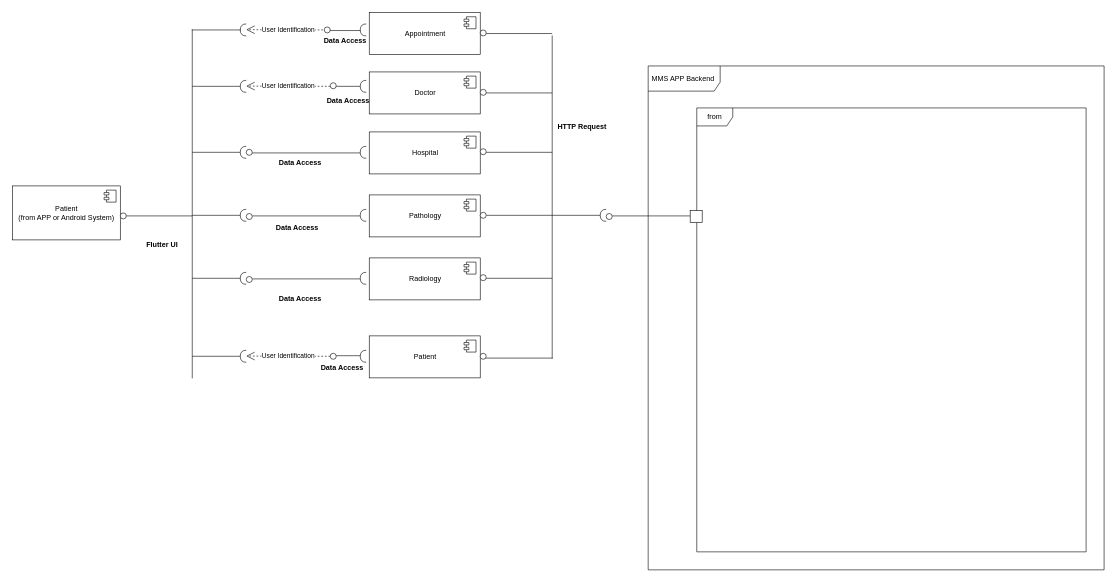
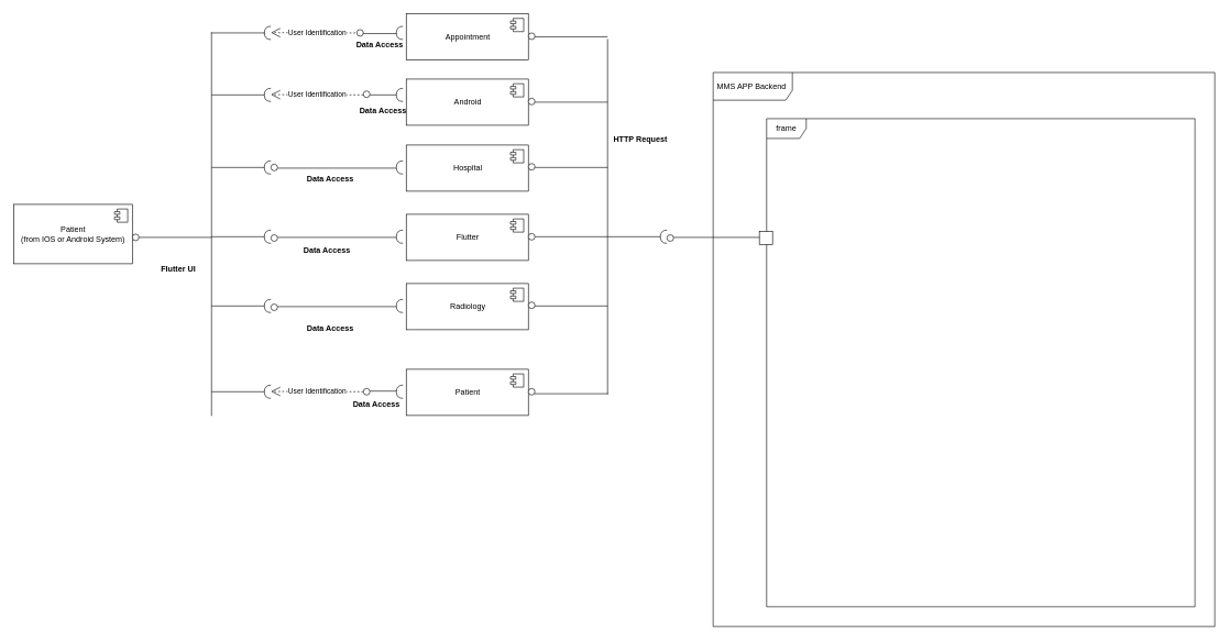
  <mxCell id="0" />
  <mxCell id="1" parent="0" />
- <mxCell id="2" value="Patient&lt;br&gt;(from APP or Android System)" style="html=1;dropTarget=0;" parent="1" vertex="1"><mxGeometry x="20" y="309" width="180" height="90" as="geometry" /></mxCell>
+ <mxCell id="2" value="Patient&lt;br&gt;(from IOS or Android System)" style="html=1;dropTarget=0;" parent="1" vertex="1"><mxGeometry x="20" y="309" width="180" height="90" as="geometry" /></mxCell>
  <mxCell id="3" value="" style="shape=component;jettyWidth=8;jettyHeight=4;" parent="2" vertex="1"><mxGeometry x="1" width="20" height="20" relative="1" as="geometry"><mxPoint x="-27" y="7" as="offset" /></mxGeometry></mxCell>
  <mxCell id="4" value="" style="shape=mxgraph.bpmn.shape;html=1;verticalLabelPosition=bottom;labelBackgroundColor=#ffffff;verticalAlign=top;align=center;perimeter=ellipsePerimeter;outlineConnect=0;outline=standard;symbol=general;" parent="1" vertex="1"><mxGeometry x="200" y="354" width="10" height="10" as="geometry" /></mxCell>
  <mxCell id="5" value="Flutter UI" style="text;align=center;fontStyle=1;verticalAlign=middle;spacingLeft=3;spacingRight=3;strokeColor=none;rotatable=0;points=[[0,0.5],[1,0.5]];portConstraint=eastwest;" parent="1" vertex="1"><mxGeometry x="230" y="394" width="80" height="26" as="geometry" /></mxCell>
  <mxCell id="6" value="" style="line;strokeWidth=1;fillColor=none;align=left;verticalAlign=middle;spacingTop=-1;spacingLeft=3;spacingRight=3;rotatable=0;labelPosition=right;points=[];portConstraint=eastwest;" parent="1" vertex="1"><mxGeometry x="210" y="355" width="110" height="8" as="geometry" /></mxCell>
  <mxCell id="7" value="" style="shape=partialRectangle;whiteSpace=wrap;html=1;bottom=0;right=0;fillColor=none;" parent="1" vertex="1"><mxGeometry x="320" y="49" width="80" height="580" as="geometry" /></mxCell>
  <mxCell id="8" value="" style="shape=requiredInterface;html=1;verticalLabelPosition=bottom;direction=west;" parent="1" vertex="1"><mxGeometry x="400" y="39" width="10" height="20" as="geometry" /></mxCell>
  <mxCell id="9" value="User Identification" style="endArrow=open;endSize=12;dashed=1;html=1;" parent="1" edge="1"><mxGeometry width="160" relative="1" as="geometry"><mxPoint x="550" y="49" as="sourcePoint" /><mxPoint x="410" y="48.58" as="targetPoint" /></mxGeometry></mxCell>
  <mxCell id="10" value="" style="shape=mxgraph.bpmn.shape;html=1;verticalLabelPosition=bottom;labelBackgroundColor=#ffffff;verticalAlign=top;align=center;perimeter=ellipsePerimeter;outlineConnect=0;outline=standard;symbol=general;" parent="1" vertex="1"><mxGeometry x="540" y="44" width="10" height="10" as="geometry" /></mxCell>
  <mxCell id="11" value="" style="line;strokeWidth=1;fillColor=none;align=left;verticalAlign=middle;spacingTop=-1;spacingLeft=3;spacingRight=3;rotatable=0;labelPosition=right;points=[];portConstraint=eastwest;" parent="1" vertex="1"><mxGeometry x="550" y="46" width="50" height="8" as="geometry" /></mxCell>
  <mxCell id="12" value="" style="line;strokeWidth=1;fillColor=none;align=left;verticalAlign=middle;spacingTop=-1;spacingLeft=3;spacingRight=3;rotatable=0;labelPosition=right;points=[];portConstraint=eastwest;" parent="1" vertex="1"><mxGeometry x="320" y="139" width="80" height="8" as="geometry" /></mxCell>
  <mxCell id="13" value="" style="shape=requiredInterface;html=1;verticalLabelPosition=bottom;direction=west;" parent="1" vertex="1"><mxGeometry x="400" y="133" width="10" height="20" as="geometry" /></mxCell>
  <mxCell id="14" value="User Identification" style="endArrow=open;endSize=12;dashed=1;html=1;" parent="1" edge="1"><mxGeometry width="160" relative="1" as="geometry"><mxPoint x="550" y="143" as="sourcePoint" /><mxPoint x="410" y="142.58" as="targetPoint" /></mxGeometry></mxCell>
  <mxCell id="15" value="" style="shape=mxgraph.bpmn.shape;html=1;verticalLabelPosition=bottom;labelBackgroundColor=#ffffff;verticalAlign=top;align=center;perimeter=ellipsePerimeter;outlineConnect=0;outline=standard;symbol=general;" parent="1" vertex="1"><mxGeometry x="550" y="137" width="10" height="10" as="geometry" /></mxCell>
  <mxCell id="16" value="" style="line;strokeWidth=1;fillColor=none;align=left;verticalAlign=middle;spacingTop=-1;spacingLeft=3;spacingRight=3;rotatable=0;labelPosition=right;points=[];portConstraint=eastwest;" parent="1" vertex="1"><mxGeometry x="560" y="139" width="40" height="8" as="geometry" /></mxCell>
  <mxCell id="17" value="" style="shape=requiredInterface;html=1;verticalLabelPosition=bottom;direction=west;" parent="1" vertex="1"><mxGeometry x="600" y="133" width="10" height="20" as="geometry" /></mxCell>
  <mxCell id="18" value="" style="shape=requiredInterface;html=1;verticalLabelPosition=bottom;direction=west;" parent="1" vertex="1"><mxGeometry x="600" y="39" width="10" height="20" as="geometry" /></mxCell>
  <mxCell id="19" value="Data Access" style="text;align=center;fontStyle=1;verticalAlign=middle;spacingLeft=3;spacingRight=3;strokeColor=none;rotatable=0;points=[[0,0.5],[1,0.5]];portConstraint=eastwest;" parent="1" vertex="1"><mxGeometry x="535" y="54" width="80" height="26" as="geometry" /></mxCell>
  <mxCell id="20" value="Data Access" style="text;align=center;fontStyle=1;verticalAlign=middle;spacingLeft=3;spacingRight=3;strokeColor=none;rotatable=0;points=[[0,0.5],[1,0.5]];portConstraint=eastwest;" parent="1" vertex="1"><mxGeometry x="540" y="153" width="80" height="26" as="geometry" /></mxCell>
  <mxCell id="21" value="Appointment" style="html=1;dropTarget=0;" parent="1" vertex="1"><mxGeometry x="615" y="20" width="185" height="70" as="geometry" /></mxCell>
  <mxCell id="22" value="" style="shape=component;jettyWidth=8;jettyHeight=4;" parent="21" vertex="1"><mxGeometry x="1" width="20" height="20" relative="1" as="geometry"><mxPoint x="-27" y="7" as="offset" /></mxGeometry></mxCell>
  <mxCell id="23" value="" style="shape=mxgraph.bpmn.shape;html=1;verticalLabelPosition=bottom;labelBackgroundColor=#ffffff;verticalAlign=top;align=center;perimeter=ellipsePerimeter;outlineConnect=0;outline=standard;symbol=general;" parent="1" vertex="1"><mxGeometry x="800" y="49" width="10" height="10" as="geometry" /></mxCell>
  <mxCell id="24" value="" style="line;strokeWidth=1;fillColor=none;align=left;verticalAlign=middle;spacingTop=-1;spacingLeft=3;spacingRight=3;rotatable=0;labelPosition=right;points=[];portConstraint=eastwest;" parent="1" vertex="1"><mxGeometry x="810" y="51" width="110" height="8" as="geometry" /></mxCell>
- <mxCell id="25" value="Doctor" style="html=1;dropTarget=0;" parent="1" vertex="1"><mxGeometry x="615" y="119" width="185" height="70" as="geometry" /></mxCell>
+ <mxCell id="25" value="Android" style="html=1;dropTarget=0;" parent="1" vertex="1"><mxGeometry x="615" y="119" width="185" height="70" as="geometry" /></mxCell>
  <mxCell id="26" value="" style="shape=component;jettyWidth=8;jettyHeight=4;" parent="25" vertex="1"><mxGeometry x="1" width="20" height="20" relative="1" as="geometry"><mxPoint x="-27" y="7" as="offset" /></mxGeometry></mxCell>
  <mxCell id="27" value="" style="shape=mxgraph.bpmn.shape;html=1;verticalLabelPosition=bottom;labelBackgroundColor=#ffffff;verticalAlign=top;align=center;perimeter=ellipsePerimeter;outlineConnect=0;outline=standard;symbol=general;" parent="1" vertex="1"><mxGeometry x="800" y="148" width="10" height="10" as="geometry" /></mxCell>
  <mxCell id="28" value="" style="line;strokeWidth=1;fillColor=none;align=left;verticalAlign=middle;spacingTop=-1;spacingLeft=3;spacingRight=3;rotatable=0;labelPosition=right;points=[];portConstraint=eastwest;" parent="1" vertex="1"><mxGeometry x="810" y="150" width="110" height="8" as="geometry" /></mxCell>
  <mxCell id="29" value="" style="line;strokeWidth=1;fillColor=none;align=left;verticalAlign=middle;spacingTop=-1;spacingLeft=3;spacingRight=3;rotatable=0;labelPosition=right;points=[];portConstraint=eastwest;" parent="1" vertex="1"><mxGeometry x="320" y="249" width="80" height="8" as="geometry" /></mxCell>
  <mxCell id="30" value="" style="shape=requiredInterface;html=1;verticalLabelPosition=bottom;direction=west;" parent="1" vertex="1"><mxGeometry x="400" y="243" width="10" height="20" as="geometry" /></mxCell>
  <mxCell id="31" value="" style="shape=mxgraph.bpmn.shape;html=1;verticalLabelPosition=bottom;labelBackgroundColor=#ffffff;verticalAlign=top;align=center;perimeter=ellipsePerimeter;outlineConnect=0;outline=standard;symbol=general;" parent="1" vertex="1"><mxGeometry x="410" y="248" width="10" height="10" as="geometry" /></mxCell>
  <mxCell id="32" value="" style="line;strokeWidth=1;fillColor=none;align=left;verticalAlign=middle;spacingTop=-1;spacingLeft=3;spacingRight=3;rotatable=0;labelPosition=right;points=[];portConstraint=eastwest;" parent="1" vertex="1"><mxGeometry x="420" y="250" width="180" height="8" as="geometry" /></mxCell>
  <mxCell id="33" value="" style="shape=requiredInterface;html=1;verticalLabelPosition=bottom;direction=west;" parent="1" vertex="1"><mxGeometry x="600" y="243" width="10" height="20" as="geometry" /></mxCell>
  <mxCell id="34" value="Data Access" style="text;align=center;fontStyle=1;verticalAlign=middle;spacingLeft=3;spacingRight=3;strokeColor=none;rotatable=0;points=[[0,0.5],[1,0.5]];portConstraint=eastwest;" parent="1" vertex="1"><mxGeometry x="460" y="257" width="80" height="26" as="geometry" /></mxCell>
  <mxCell id="35" value="Hospital" style="html=1;dropTarget=0;" parent="1" vertex="1"><mxGeometry x="615" y="219" width="185" height="70" as="geometry" /></mxCell>
  <mxCell id="36" value="" style="shape=component;jettyWidth=8;jettyHeight=4;" parent="35" vertex="1"><mxGeometry x="1" width="20" height="20" relative="1" as="geometry"><mxPoint x="-27" y="7" as="offset" /></mxGeometry></mxCell>
  <mxCell id="37" value="" style="shape=mxgraph.bpmn.shape;html=1;verticalLabelPosition=bottom;labelBackgroundColor=#ffffff;verticalAlign=top;align=center;perimeter=ellipsePerimeter;outlineConnect=0;outline=standard;symbol=general;" parent="1" vertex="1"><mxGeometry x="800" y="247" width="10" height="10" as="geometry" /></mxCell>
  <mxCell id="38" value="" style="line;strokeWidth=1;fillColor=none;align=left;verticalAlign=middle;spacingTop=-1;spacingLeft=3;spacingRight=3;rotatable=0;labelPosition=right;points=[];portConstraint=eastwest;" parent="1" vertex="1"><mxGeometry x="810" y="249" width="110" height="8" as="geometry" /></mxCell>
  <mxCell id="39" value="" style="line;strokeWidth=1;fillColor=none;align=left;verticalAlign=middle;spacingTop=-1;spacingLeft=3;spacingRight=3;rotatable=0;labelPosition=right;points=[];portConstraint=eastwest;" parent="1" vertex="1"><mxGeometry x="320" y="354" width="80" height="8" as="geometry" /></mxCell>
  <mxCell id="40" value="" style="shape=requiredInterface;html=1;verticalLabelPosition=bottom;direction=west;" parent="1" vertex="1"><mxGeometry x="400" y="348" width="10" height="20" as="geometry" /></mxCell>
  <mxCell id="41" value="" style="line;strokeWidth=1;fillColor=none;align=left;verticalAlign=middle;spacingTop=-1;spacingLeft=3;spacingRight=3;rotatable=0;labelPosition=right;points=[];portConstraint=eastwest;" parent="1" vertex="1"><mxGeometry x="420" y="355" width="180" height="8" as="geometry" /></mxCell>
  <mxCell id="42" value="" style="shape=requiredInterface;html=1;verticalLabelPosition=bottom;direction=west;" parent="1" vertex="1"><mxGeometry x="600" y="348" width="10" height="20" as="geometry" /></mxCell>
- <mxCell id="43" value="Pathology" style="html=1;dropTarget=0;" parent="1" vertex="1"><mxGeometry x="615" y="324" width="185" height="70" as="geometry" /></mxCell>
+ <mxCell id="43" value="Flutter" style="html=1;dropTarget=0;" parent="1" vertex="1"><mxGeometry x="615" y="324" width="185" height="70" as="geometry" /></mxCell>
  <mxCell id="44" value="" style="shape=component;jettyWidth=8;jettyHeight=4;" parent="43" vertex="1"><mxGeometry x="1" width="20" height="20" relative="1" as="geometry"><mxPoint x="-27" y="7" as="offset" /></mxGeometry></mxCell>
  <mxCell id="45" value="" style="line;strokeWidth=1;fillColor=none;align=left;verticalAlign=middle;spacingTop=-1;spacingLeft=3;spacingRight=3;rotatable=0;labelPosition=right;points=[];portConstraint=eastwest;" parent="1" vertex="1"><mxGeometry x="810" y="354" width="110" height="8" as="geometry" /></mxCell>
  <mxCell id="46" value="" style="line;strokeWidth=1;fillColor=none;align=left;verticalAlign=middle;spacingTop=-1;spacingLeft=3;spacingRight=3;rotatable=0;labelPosition=right;points=[];portConstraint=eastwest;" parent="1" vertex="1"><mxGeometry x="320" y="459" width="80" height="8" as="geometry" /></mxCell>
  <mxCell id="47" value="" style="shape=requiredInterface;html=1;verticalLabelPosition=bottom;direction=west;" parent="1" vertex="1"><mxGeometry x="400" y="453" width="10" height="20" as="geometry" /></mxCell>
  <mxCell id="48" value="" style="line;strokeWidth=1;fillColor=none;align=left;verticalAlign=middle;spacingTop=-1;spacingLeft=3;spacingRight=3;rotatable=0;labelPosition=right;points=[];portConstraint=eastwest;" parent="1" vertex="1"><mxGeometry x="420" y="460" width="180" height="8" as="geometry" /></mxCell>
  <mxCell id="49" value="" style="shape=requiredInterface;html=1;verticalLabelPosition=bottom;direction=west;" parent="1" vertex="1"><mxGeometry x="600" y="453" width="10" height="20" as="geometry" /></mxCell>
  <mxCell id="50" value="Radiology" style="html=1;dropTarget=0;" parent="1" vertex="1"><mxGeometry x="615" y="429" width="185" height="70" as="geometry" /></mxCell>
  <mxCell id="51" value="" style="shape=component;jettyWidth=8;jettyHeight=4;" parent="50" vertex="1"><mxGeometry x="1" width="20" height="20" relative="1" as="geometry"><mxPoint x="-27" y="7" as="offset" /></mxGeometry></mxCell>
  <mxCell id="52" value="" style="line;strokeWidth=1;fillColor=none;align=left;verticalAlign=middle;spacingTop=-1;spacingLeft=3;spacingRight=3;rotatable=0;labelPosition=right;points=[];portConstraint=eastwest;" parent="1" vertex="1"><mxGeometry x="810" y="459" width="110" height="8" as="geometry" /></mxCell>
  <mxCell id="53" value="" style="line;strokeWidth=1;fillColor=none;align=left;verticalAlign=middle;spacingTop=-1;spacingLeft=3;spacingRight=3;rotatable=0;labelPosition=right;points=[];portConstraint=eastwest;" parent="1" vertex="1"><mxGeometry x="320" y="589" width="80" height="8" as="geometry" /></mxCell>
  <mxCell id="54" value="" style="shape=requiredInterface;html=1;verticalLabelPosition=bottom;direction=west;" parent="1" vertex="1"><mxGeometry x="400" y="583" width="10" height="20" as="geometry" /></mxCell>
  <mxCell id="55" value="" style="shape=requiredInterface;html=1;verticalLabelPosition=bottom;direction=west;" parent="1" vertex="1"><mxGeometry x="600" y="583" width="10" height="20" as="geometry" /></mxCell>
  <mxCell id="56" value="Patient" style="html=1;dropTarget=0;" parent="1" vertex="1"><mxGeometry x="615" y="559" width="185" height="70" as="geometry" /></mxCell>
  <mxCell id="57" value="" style="shape=component;jettyWidth=8;jettyHeight=4;" parent="56" vertex="1"><mxGeometry x="1" width="20" height="20" relative="1" as="geometry"><mxPoint x="-27" y="7" as="offset" /></mxGeometry></mxCell>
  <mxCell id="58" value="" style="shape=mxgraph.bpmn.shape;html=1;verticalLabelPosition=bottom;labelBackgroundColor=#ffffff;verticalAlign=top;align=center;perimeter=ellipsePerimeter;outlineConnect=0;outline=standard;symbol=general;" parent="1" vertex="1"><mxGeometry x="410" y="355" width="10" height="10" as="geometry" /></mxCell>
  <mxCell id="59" value="" style="shape=mxgraph.bpmn.shape;html=1;verticalLabelPosition=bottom;labelBackgroundColor=#ffffff;verticalAlign=top;align=center;perimeter=ellipsePerimeter;outlineConnect=0;outline=standard;symbol=general;" parent="1" vertex="1"><mxGeometry x="410" y="460" width="10" height="10" as="geometry" /></mxCell>
  <mxCell id="60" value="" style="shape=mxgraph.bpmn.shape;html=1;verticalLabelPosition=bottom;labelBackgroundColor=#ffffff;verticalAlign=top;align=center;perimeter=ellipsePerimeter;outlineConnect=0;outline=standard;symbol=general;" parent="1" vertex="1"><mxGeometry x="800" y="353" width="10" height="10" as="geometry" /></mxCell>
  <mxCell id="61" value="" style="shape=mxgraph.bpmn.shape;html=1;verticalLabelPosition=bottom;labelBackgroundColor=#ffffff;verticalAlign=top;align=center;perimeter=ellipsePerimeter;outlineConnect=0;outline=standard;symbol=general;" parent="1" vertex="1"><mxGeometry x="800" y="457" width="10" height="10" as="geometry" /></mxCell>
  <mxCell id="62" value="" style="shape=mxgraph.bpmn.shape;html=1;verticalLabelPosition=bottom;labelBackgroundColor=#ffffff;verticalAlign=top;align=center;perimeter=ellipsePerimeter;outlineConnect=0;outline=standard;symbol=general;" parent="1" vertex="1"><mxGeometry x="800" y="588" width="10" height="10" as="geometry" /></mxCell>
  <mxCell id="63" value="Data Access" style="text;align=center;fontStyle=1;verticalAlign=middle;spacingLeft=3;spacingRight=3;strokeColor=none;rotatable=0;points=[[0,0.5],[1,0.5]];portConstraint=eastwest;" parent="1" vertex="1"><mxGeometry x="455" y="365" width="80" height="26" as="geometry" /></mxCell>
  <mxCell id="64" value="Data Access" style="text;align=center;fontStyle=1;verticalAlign=middle;spacingLeft=3;spacingRight=3;strokeColor=none;rotatable=0;points=[[0,0.5],[1,0.5]];portConstraint=eastwest;" parent="1" vertex="1"><mxGeometry x="530" y="598" width="80" height="26" as="geometry" /></mxCell>
  <mxCell id="65" value="User Identification" style="endArrow=open;endSize=12;dashed=1;html=1;" parent="1" edge="1"><mxGeometry width="160" relative="1" as="geometry"><mxPoint x="550" y="593" as="sourcePoint" /><mxPoint x="410" y="592.58" as="targetPoint" /></mxGeometry></mxCell>
  <mxCell id="66" value="" style="shape=mxgraph.bpmn.shape;html=1;verticalLabelPosition=bottom;labelBackgroundColor=#ffffff;verticalAlign=top;align=center;perimeter=ellipsePerimeter;outlineConnect=0;outline=standard;symbol=general;" parent="1" vertex="1"><mxGeometry x="550" y="588" width="10" height="10" as="geometry" /></mxCell>
  <mxCell id="67" value="" style="line;strokeWidth=1;fillColor=none;align=left;verticalAlign=middle;spacingTop=-1;spacingLeft=3;spacingRight=3;rotatable=0;labelPosition=right;points=[];portConstraint=eastwest;" parent="1" vertex="1"><mxGeometry x="560" y="588" width="40" height="8" as="geometry" /></mxCell>
  <mxCell id="68" value="Data Access" style="text;align=center;fontStyle=1;verticalAlign=middle;spacingLeft=3;spacingRight=3;strokeColor=none;rotatable=0;points=[[0,0.5],[1,0.5]];portConstraint=eastwest;" parent="1" vertex="1"><mxGeometry x="460" y="483" width="80" height="26" as="geometry" /></mxCell>
  <mxCell id="69" value="" style="shape=partialRectangle;whiteSpace=wrap;html=1;bottom=0;right=0;fillColor=none;direction=west;" vertex="1" parent="1"><mxGeometry x="810" y="59" width="110" height="537" as="geometry" /></mxCell>
  <mxCell id="70" value="" style="shape=requiredInterface;html=1;verticalLabelPosition=bottom;direction=west;" vertex="1" parent="1"><mxGeometry x="1000" y="348" width="10" height="20" as="geometry" /></mxCell>
  <mxCell id="71" value="" style="line;strokeWidth=1;fillColor=none;align=left;verticalAlign=middle;spacingTop=-1;spacingLeft=3;spacingRight=3;rotatable=0;labelPosition=right;points=[];portConstraint=eastwest;" vertex="1" parent="1"><mxGeometry x="920" y="354" width="80" height="8" as="geometry" /></mxCell>
  <mxCell id="72" value="" style="shape=mxgraph.bpmn.shape;html=1;verticalLabelPosition=bottom;labelBackgroundColor=#ffffff;verticalAlign=top;align=center;perimeter=ellipsePerimeter;outlineConnect=0;outline=standard;symbol=general;" vertex="1" parent="1"><mxGeometry x="1010" y="355" width="10" height="10" as="geometry" /></mxCell>
  <mxCell id="73" value="" style="line;strokeWidth=1;fillColor=none;align=left;verticalAlign=middle;spacingTop=-1;spacingLeft=3;spacingRight=3;rotatable=0;labelPosition=right;points=[];portConstraint=eastwest;" vertex="1" parent="1"><mxGeometry x="1020" y="355" width="60" height="8" as="geometry" /></mxCell>
  <mxCell id="74" value="HTTP Request" style="text;align=center;fontStyle=1;verticalAlign=middle;spacingLeft=3;spacingRight=3;strokeColor=none;rotatable=0;points=[[0,0.5],[1,0.5]];portConstraint=eastwest;" vertex="1" parent="1"><mxGeometry x="930" y="197" width="80" height="26" as="geometry" /></mxCell>
  <mxCell id="75" value="MMS APP Backend&amp;nbsp;" style="shape=umlFrame;whiteSpace=wrap;html=1;width=120;height=42;" vertex="1" parent="1"><mxGeometry x="1080" y="109" width="760" height="840" as="geometry" /></mxCell>
- <mxCell id="76" value="from" style="shape=umlFrame;whiteSpace=wrap;html=1;" vertex="1" parent="1"><mxGeometry x="1161" y="179" width="649" height="740" as="geometry" /></mxCell>
+ <mxCell id="76" value="frame" style="shape=umlFrame;whiteSpace=wrap;html=1;" vertex="1" parent="1"><mxGeometry x="1161" y="179" width="649" height="740" as="geometry" /></mxCell>
  <mxCell id="77" value="" style="line;strokeWidth=1;fillColor=none;align=left;verticalAlign=middle;spacingTop=-1;spacingLeft=3;spacingRight=3;rotatable=0;labelPosition=right;points=[];portConstraint=eastwest;" vertex="1" parent="1"><mxGeometry x="1080" y="355" width="70" height="8" as="geometry" /></mxCell>
  <mxCell id="78" value="" style="html=1;" vertex="1" parent="1"><mxGeometry x="1150" y="350" width="20" height="20" as="geometry" /></mxCell>
